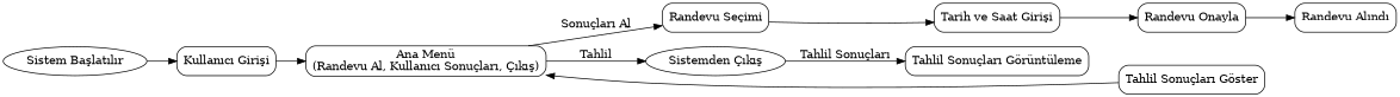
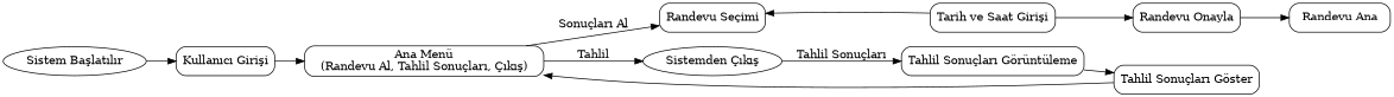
  digraph {
    rankdir=LR
    node [shape=box style=rounded]
    n1 [label="Sistem Başlatılır" shape=oval]
    n2 [label="Kullanıcı Girişi"]
-   n3 [label="Ana Menü\n(Randevu Al, Kullanıcı Sonuçları, Çıkış)"]
+   n3 [label="Ana Menü\n(Randevu Al, Tahlil Sonuçları, Çıkış)"]
    n4 [label="Randevu Seçimi"]
    n5 [label="Sistemden Çıkış" shape=oval]
    n6 [label="Tarih ve Saat Girişi"]
    n7 [label="Tahlil Sonuçları Görüntüleme"]
    n8 [label="Tahlil Sonuçları Göster"]
    n9 [label="Randevu Onayla"]
-   n10 [label="Randevu Alındı"]
+   n10 [label="Randevu Ana"]
    n1 -> n2
    n2 -> n3
    n3 -> n4 [label="Sonuçları Al"]
    n3 -> n5 [label=Tahlil]
-   n4 -> n6
+   n6 -> n4
    n5 -> n7 [label="Tahlil Sonuçları"]
    n6 -> n9
+   n7 -> n8
    n8 -> n3
    n9 -> n10
  }
